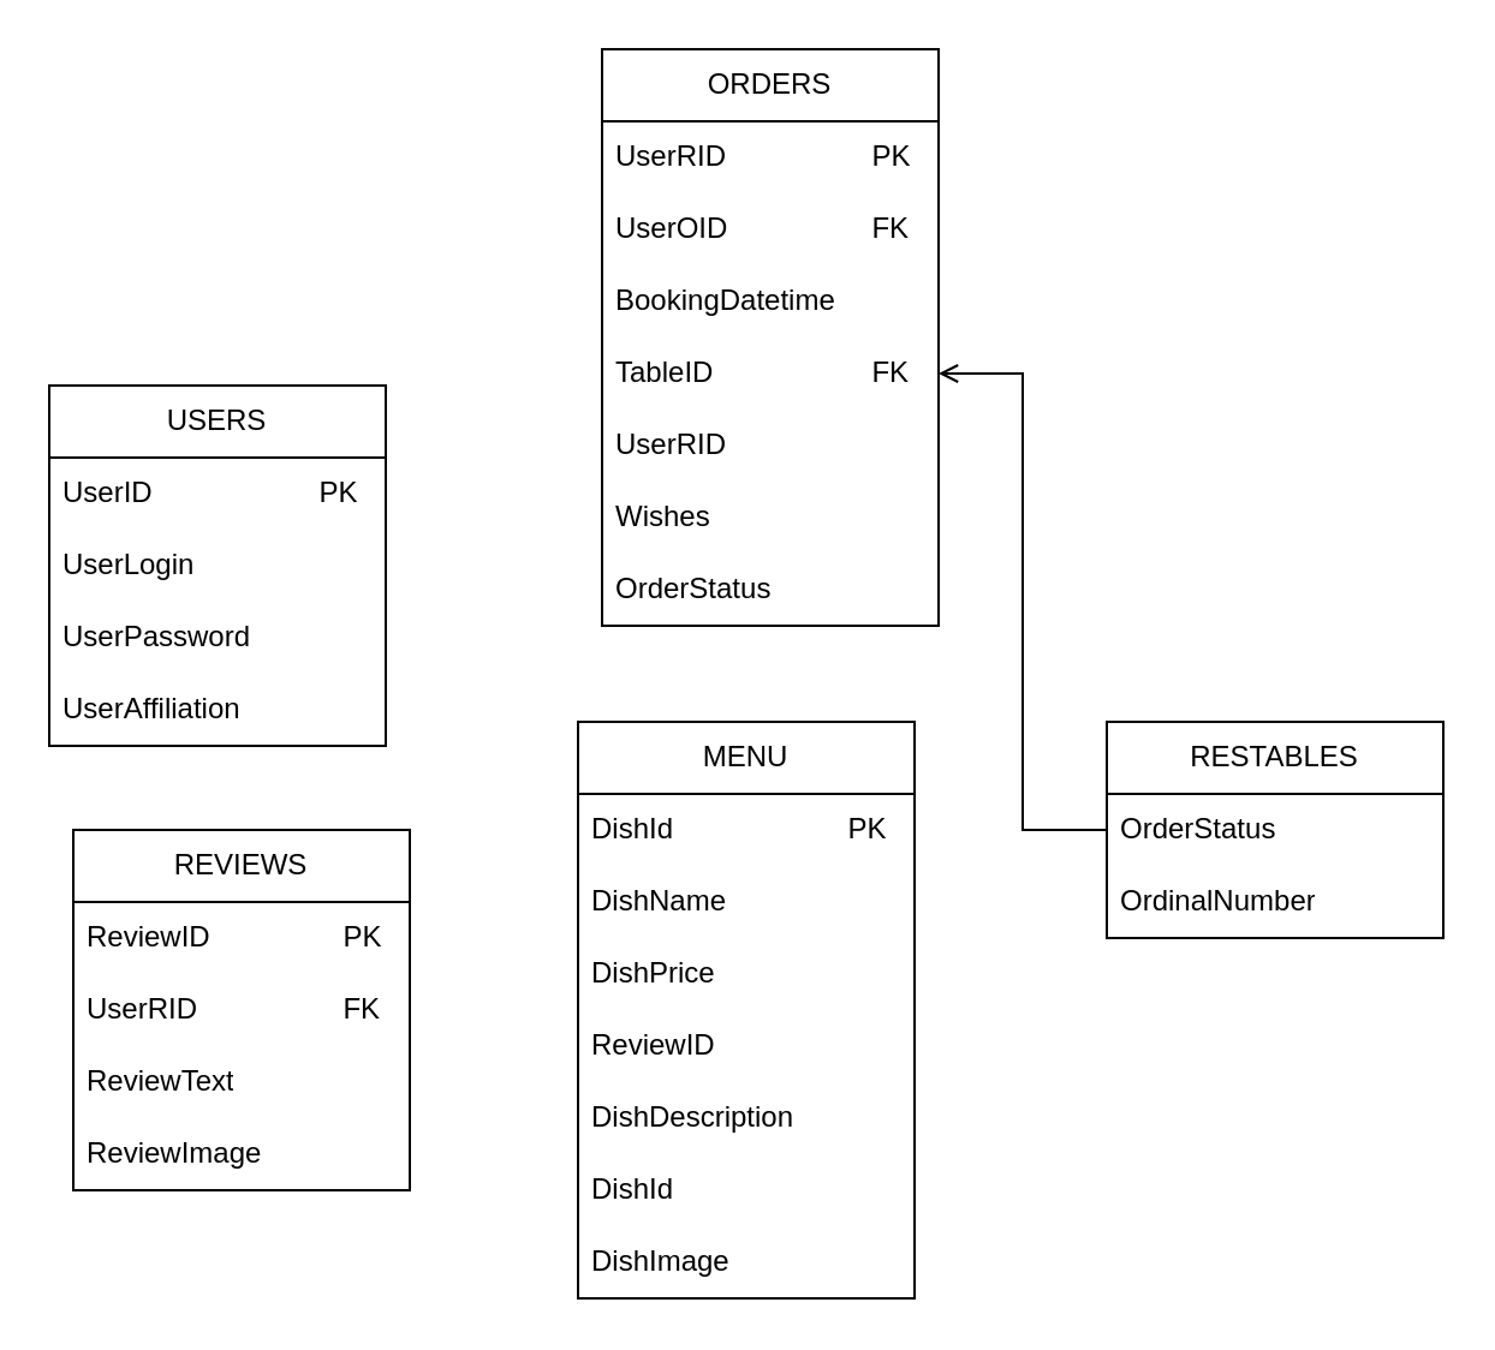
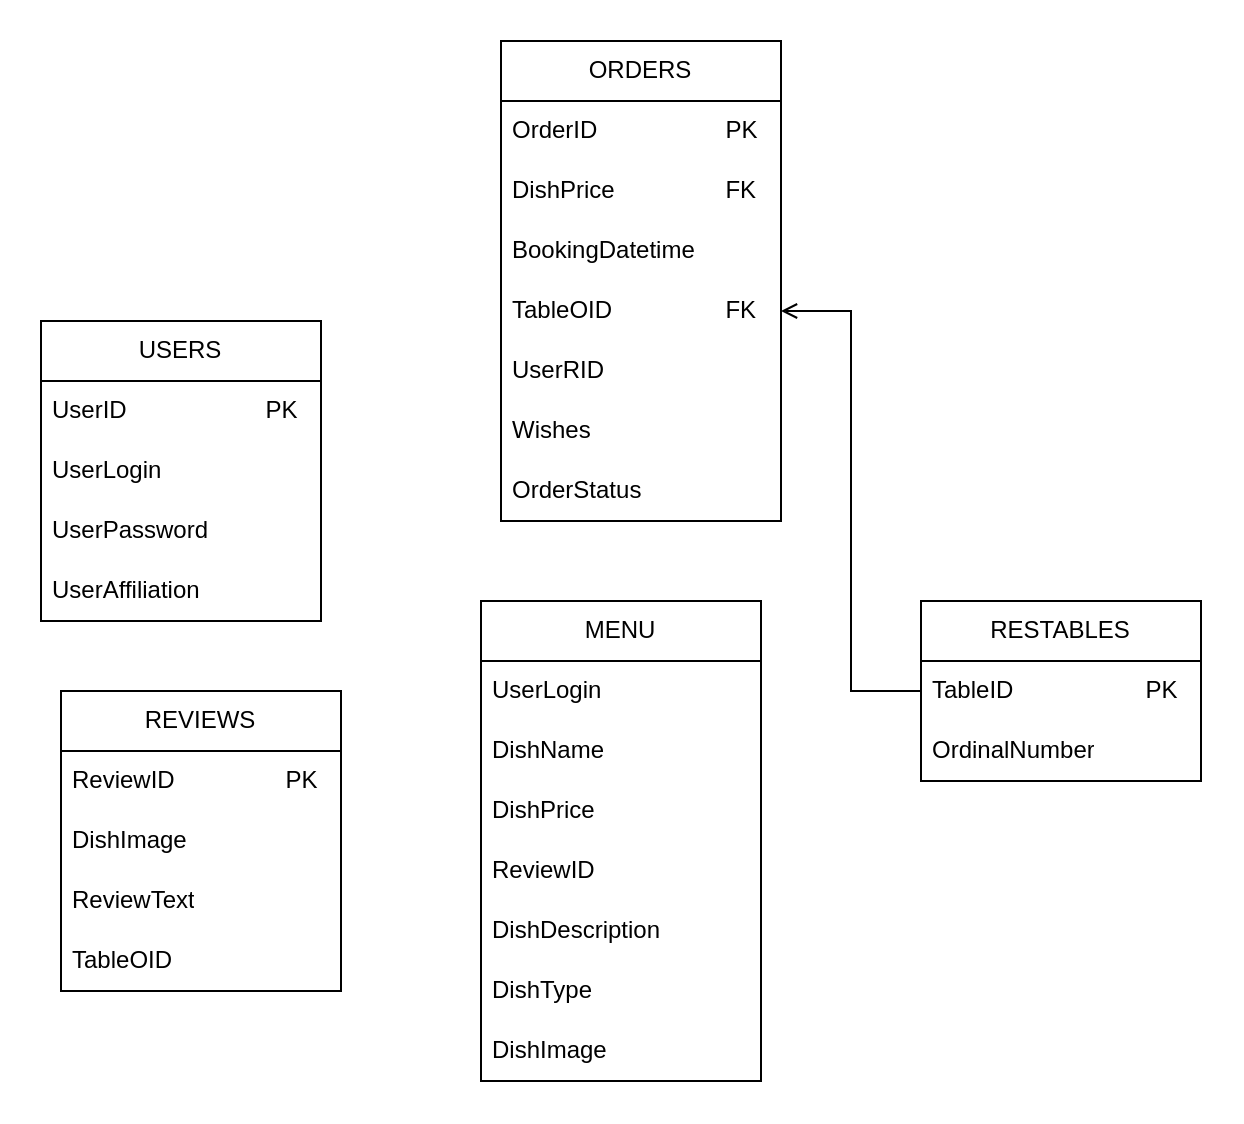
  <mxCell id="0" />
  <mxCell id="1" parent="0" />
  <mxCell id="2" value="USERS" style="swimlane;fontStyle=0;childLayout=stackLayout;horizontal=1;startSize=30;horizontalStack=0;resizeParent=1;resizeParentMax=0;resizeLast=0;collapsible=1;marginBottom=0;whiteSpace=wrap;html=1;" vertex="1" parent="1"><mxGeometry x="20" y="160" width="140" height="150" as="geometry" /></mxCell>
  <mxCell id="3" value="UserID&lt;span style=&quot;white-space: pre;&quot;&gt;&#09;&lt;/span&gt;&lt;span style=&quot;white-space: pre;&quot;&gt;&#09;&lt;/span&gt;&lt;span style=&quot;white-space: pre;&quot;&gt;&#09;&lt;/span&gt;PK" style="text;strokeColor=none;fillColor=none;align=left;verticalAlign=middle;spacingLeft=4;spacingRight=4;overflow=hidden;points=[[0,0.5],[1,0.5]];portConstraint=eastwest;rotatable=0;whiteSpace=wrap;html=1;" vertex="1" parent="2"><mxGeometry y="30" width="140" height="30" as="geometry" /></mxCell>
  <mxCell id="4" value="UserLogin" style="text;strokeColor=none;fillColor=none;align=left;verticalAlign=middle;spacingLeft=4;spacingRight=4;overflow=hidden;points=[[0,0.5],[1,0.5]];portConstraint=eastwest;rotatable=0;whiteSpace=wrap;html=1;" vertex="1" parent="2"><mxGeometry y="60" width="140" height="30" as="geometry" /></mxCell>
  <mxCell id="5" value="UserPassword" style="text;strokeColor=none;fillColor=none;align=left;verticalAlign=middle;spacingLeft=4;spacingRight=4;overflow=hidden;points=[[0,0.5],[1,0.5]];portConstraint=eastwest;rotatable=0;whiteSpace=wrap;html=1;" vertex="1" parent="2"><mxGeometry y="90" width="140" height="30" as="geometry" /></mxCell>
  <mxCell id="6" value="UserAffiliation" style="text;strokeColor=none;fillColor=none;align=left;verticalAlign=middle;spacingLeft=4;spacingRight=4;overflow=hidden;points=[[0,0.5],[1,0.5]];portConstraint=eastwest;rotatable=0;whiteSpace=wrap;html=1;" vertex="1" parent="2"><mxGeometry y="120" width="140" height="30" as="geometry" /></mxCell>
  <mxCell id="7" value="ORDERS" style="swimlane;fontStyle=0;childLayout=stackLayout;horizontal=1;startSize=30;horizontalStack=0;resizeParent=1;resizeParentMax=0;resizeLast=0;collapsible=1;marginBottom=0;whiteSpace=wrap;html=1;" vertex="1" parent="1"><mxGeometry x="250" y="20" width="140" height="240" as="geometry" /></mxCell>
- <mxCell id="8" value="UserRID&lt;span style=&quot;white-space: pre;&quot;&gt;&#09;&lt;/span&gt;&lt;span style=&quot;white-space: pre;&quot;&gt;&#09;&lt;span style=&quot;white-space: pre;&quot;&gt;&#09;&lt;/span&gt;&lt;/span&gt;PK" style="text;strokeColor=none;fillColor=none;align=left;verticalAlign=middle;spacingLeft=4;spacingRight=4;overflow=hidden;points=[[0,0.5],[1,0.5]];portConstraint=eastwest;rotatable=0;whiteSpace=wrap;html=1;" vertex="1" parent="7"><mxGeometry y="30" width="140" height="30" as="geometry" /></mxCell>
- <mxCell id="9" value="UserOID&lt;span style=&quot;white-space: pre;&quot;&gt;&#09;&lt;/span&gt;&lt;span style=&quot;white-space: pre;&quot;&gt;&#09;&lt;/span&gt;&lt;span style=&quot;white-space: pre;&quot;&gt;&#09;&lt;/span&gt;FK" style="text;strokeColor=none;fillColor=none;align=left;verticalAlign=middle;spacingLeft=4;spacingRight=4;overflow=hidden;points=[[0,0.5],[1,0.5]];portConstraint=eastwest;rotatable=0;whiteSpace=wrap;html=1;" vertex="1" parent="7"><mxGeometry y="60" width="140" height="30" as="geometry" /></mxCell>
+ <mxCell id="8" value="OrderID&lt;span style=&quot;white-space: pre;&quot;&gt;&#09;&lt;/span&gt;&lt;span style=&quot;white-space: pre;&quot;&gt;&#09;&lt;span style=&quot;white-space: pre;&quot;&gt;&#09;&lt;/span&gt;&lt;/span&gt;PK" style="text;strokeColor=none;fillColor=none;align=left;verticalAlign=middle;spacingLeft=4;spacingRight=4;overflow=hidden;points=[[0,0.5],[1,0.5]];portConstraint=eastwest;rotatable=0;whiteSpace=wrap;html=1;" vertex="1" parent="7"><mxGeometry y="30" width="140" height="30" as="geometry" /></mxCell>
+ <mxCell id="9" value="DishPrice&lt;span style=&quot;white-space: pre;&quot;&gt;&#09;&lt;/span&gt;&lt;span style=&quot;white-space: pre;&quot;&gt;&#09;&lt;/span&gt;&lt;span style=&quot;white-space: pre;&quot;&gt;&#09;&lt;/span&gt;FK" style="text;strokeColor=none;fillColor=none;align=left;verticalAlign=middle;spacingLeft=4;spacingRight=4;overflow=hidden;points=[[0,0.5],[1,0.5]];portConstraint=eastwest;rotatable=0;whiteSpace=wrap;html=1;" vertex="1" parent="7"><mxGeometry y="60" width="140" height="30" as="geometry" /></mxCell>
  <mxCell id="10" value="BookingDatetime" style="text;strokeColor=none;fillColor=none;align=left;verticalAlign=middle;spacingLeft=4;spacingRight=4;overflow=hidden;points=[[0,0.5],[1,0.5]];portConstraint=eastwest;rotatable=0;whiteSpace=wrap;html=1;" vertex="1" parent="7"><mxGeometry y="90" width="140" height="30" as="geometry" /></mxCell>
- <mxCell id="11" value="TableID&lt;span style=&quot;white-space: pre;&quot;&gt;&#09;&lt;/span&gt;&lt;span style=&quot;white-space: pre;&quot;&gt;&#09;&lt;/span&gt;&lt;span style=&quot;white-space: pre;&quot;&gt;&#09;&lt;/span&gt;FK" style="text;strokeColor=none;fillColor=none;align=left;verticalAlign=middle;spacingLeft=4;spacingRight=4;overflow=hidden;points=[[0,0.5],[1,0.5]];portConstraint=eastwest;rotatable=0;whiteSpace=wrap;html=1;" vertex="1" parent="7"><mxGeometry y="120" width="140" height="30" as="geometry" /></mxCell>
+ <mxCell id="11" value="TableOID&lt;span style=&quot;white-space: pre;&quot;&gt;&#09;&lt;/span&gt;&lt;span style=&quot;white-space: pre;&quot;&gt;&#09;&lt;/span&gt;&lt;span style=&quot;white-space: pre;&quot;&gt;&#09;&lt;/span&gt;FK" style="text;strokeColor=none;fillColor=none;align=left;verticalAlign=middle;spacingLeft=4;spacingRight=4;overflow=hidden;points=[[0,0.5],[1,0.5]];portConstraint=eastwest;rotatable=0;whiteSpace=wrap;html=1;" vertex="1" parent="7"><mxGeometry y="120" width="140" height="30" as="geometry" /></mxCell>
  <mxCell id="12" value="UserRID" style="text;strokeColor=none;fillColor=none;align=left;verticalAlign=middle;spacingLeft=4;spacingRight=4;overflow=hidden;points=[[0,0.5],[1,0.5]];portConstraint=eastwest;rotatable=0;whiteSpace=wrap;html=1;" vertex="1" parent="7"><mxGeometry y="150" width="140" height="30" as="geometry" /></mxCell>
  <mxCell id="13" value="Wishes" style="text;strokeColor=none;fillColor=none;align=left;verticalAlign=middle;spacingLeft=4;spacingRight=4;overflow=hidden;points=[[0,0.5],[1,0.5]];portConstraint=eastwest;rotatable=0;whiteSpace=wrap;html=1;" vertex="1" parent="7"><mxGeometry y="180" width="140" height="30" as="geometry" /></mxCell>
  <mxCell id="14" value="OrderStatus" style="text;strokeColor=none;fillColor=none;align=left;verticalAlign=middle;spacingLeft=4;spacingRight=4;overflow=hidden;points=[[0,0.5],[1,0.5]];portConstraint=eastwest;rotatable=0;whiteSpace=wrap;html=1;" vertex="1" parent="7"><mxGeometry y="210" width="140" height="30" as="geometry" /></mxCell>
  <mxCell id="15" value="REVIEWS" style="swimlane;fontStyle=0;childLayout=stackLayout;horizontal=1;startSize=30;horizontalStack=0;resizeParent=1;resizeParentMax=0;resizeLast=0;collapsible=1;marginBottom=0;whiteSpace=wrap;html=1;" vertex="1" parent="1"><mxGeometry x="30" y="345" width="140" height="150" as="geometry" /></mxCell>
  <mxCell id="16" value="ReviewID&lt;span style=&quot;white-space: pre;&quot;&gt;&#09;&lt;/span&gt;&lt;span style=&quot;white-space: pre;&quot;&gt;&#09;&lt;/span&gt;&lt;span style=&quot;white-space: pre;&quot;&gt;&#09;&lt;/span&gt;PK" style="text;strokeColor=none;fillColor=none;align=left;verticalAlign=middle;spacingLeft=4;spacingRight=4;overflow=hidden;points=[[0,0.5],[1,0.5]];portConstraint=eastwest;rotatable=0;whiteSpace=wrap;html=1;" vertex="1" parent="15"><mxGeometry y="30" width="140" height="30" as="geometry" /></mxCell>
- <mxCell id="17" value="UserRID&lt;span style=&quot;white-space: pre;&quot;&gt;&#09;&lt;/span&gt;&lt;span style=&quot;white-space: pre;&quot;&gt;&#09;&lt;/span&gt;&lt;span style=&quot;white-space: pre;&quot;&gt;&#09;&lt;/span&gt;FK" style="text;strokeColor=none;fillColor=none;align=left;verticalAlign=middle;spacingLeft=4;spacingRight=4;overflow=hidden;points=[[0,0.5],[1,0.5]];portConstraint=eastwest;rotatable=0;whiteSpace=wrap;html=1;" vertex="1" parent="15"><mxGeometry y="60" width="140" height="30" as="geometry" /></mxCell>
+ <mxCell id="17" value="DishImage&lt;span style=&quot;white-space: pre;&quot;&gt;&#09;&lt;/span&gt;&lt;span style=&quot;white-space: pre;&quot;&gt;&#09;&lt;/span&gt;&lt;span style=&quot;white-space: pre;&quot;&gt;&#09;&lt;/span&gt;FK" style="text;strokeColor=none;fillColor=none;align=left;verticalAlign=middle;spacingLeft=4;spacingRight=4;overflow=hidden;points=[[0,0.5],[1,0.5]];portConstraint=eastwest;rotatable=0;whiteSpace=wrap;html=1;" vertex="1" parent="15"><mxGeometry y="60" width="140" height="30" as="geometry" /></mxCell>
  <mxCell id="18" value="ReviewText" style="text;strokeColor=none;fillColor=none;align=left;verticalAlign=middle;spacingLeft=4;spacingRight=4;overflow=hidden;points=[[0,0.5],[1,0.5]];portConstraint=eastwest;rotatable=0;whiteSpace=wrap;html=1;" vertex="1" parent="15"><mxGeometry y="90" width="140" height="30" as="geometry" /></mxCell>
- <mxCell id="19" value="ReviewImage" style="text;strokeColor=none;fillColor=none;align=left;verticalAlign=middle;spacingLeft=4;spacingRight=4;overflow=hidden;points=[[0,0.5],[1,0.5]];portConstraint=eastwest;rotatable=0;whiteSpace=wrap;html=1;" vertex="1" parent="15"><mxGeometry y="120" width="140" height="30" as="geometry" /></mxCell>
+ <mxCell id="19" value="TableOID" style="text;strokeColor=none;fillColor=none;align=left;verticalAlign=middle;spacingLeft=4;spacingRight=4;overflow=hidden;points=[[0,0.5],[1,0.5]];portConstraint=eastwest;rotatable=0;whiteSpace=wrap;html=1;" vertex="1" parent="15"><mxGeometry y="120" width="140" height="30" as="geometry" /></mxCell>
  <mxCell id="20" value="RESTABLES" style="swimlane;fontStyle=0;childLayout=stackLayout;horizontal=1;startSize=30;horizontalStack=0;resizeParent=1;resizeParentMax=0;resizeLast=0;collapsible=1;marginBottom=0;whiteSpace=wrap;html=1;" vertex="1" parent="1"><mxGeometry x="460" y="300" width="140" height="90" as="geometry" /></mxCell>
- <mxCell id="21" value="OrderStatus&lt;span style=&quot;white-space: pre;&quot;&gt;&#09;&lt;/span&gt;&lt;span style=&quot;white-space: pre;&quot;&gt;&#09;&lt;/span&gt;&lt;span style=&quot;white-space: pre;&quot;&gt;&#09;&lt;/span&gt;PK" style="text;strokeColor=none;fillColor=none;align=left;verticalAlign=middle;spacingLeft=4;spacingRight=4;overflow=hidden;points=[[0,0.5],[1,0.5]];portConstraint=eastwest;rotatable=0;whiteSpace=wrap;html=1;" vertex="1" parent="20"><mxGeometry y="30" width="140" height="30" as="geometry" /></mxCell>
+ <mxCell id="21" value="TableID&lt;span style=&quot;white-space: pre;&quot;&gt;&#09;&lt;/span&gt;&lt;span style=&quot;white-space: pre;&quot;&gt;&#09;&lt;/span&gt;&lt;span style=&quot;white-space: pre;&quot;&gt;&#09;&lt;/span&gt;PK" style="text;strokeColor=none;fillColor=none;align=left;verticalAlign=middle;spacingLeft=4;spacingRight=4;overflow=hidden;points=[[0,0.5],[1,0.5]];portConstraint=eastwest;rotatable=0;whiteSpace=wrap;html=1;" vertex="1" parent="20"><mxGeometry y="30" width="140" height="30" as="geometry" /></mxCell>
  <mxCell id="22" value="OrdinalNumber" style="text;strokeColor=none;fillColor=none;align=left;verticalAlign=middle;spacingLeft=4;spacingRight=4;overflow=hidden;points=[[0,0.5],[1,0.5]];portConstraint=eastwest;rotatable=0;whiteSpace=wrap;html=1;" vertex="1" parent="20"><mxGeometry y="60" width="140" height="30" as="geometry" /></mxCell>
  <mxCell id="23" value="MENU" style="swimlane;fontStyle=0;childLayout=stackLayout;horizontal=1;startSize=30;horizontalStack=0;resizeParent=1;resizeParentMax=0;resizeLast=0;collapsible=1;marginBottom=0;whiteSpace=wrap;html=1;" vertex="1" parent="1"><mxGeometry y="300" width="140" height="240" as="geometry" x="240" /></mxCell>
- <mxCell id="24" value="DishId&lt;span style=&quot;white-space: pre;&quot;&gt;&#09;&lt;/span&gt;&lt;span style=&quot;white-space: pre;&quot;&gt;&#09;&lt;/span&gt;&lt;span style=&quot;white-space: pre;&quot;&gt;&#09;&lt;/span&gt;PK" style="text;strokeColor=none;fillColor=none;align=left;verticalAlign=middle;spacingLeft=4;spacingRight=4;overflow=hidden;points=[[0,0.5],[1,0.5]];portConstraint=eastwest;rotatable=0;whiteSpace=wrap;html=1;" vertex="1" parent="23"><mxGeometry y="30" width="140" height="30" as="geometry" /></mxCell>
+ <mxCell id="24" value="UserLogin&lt;span style=&quot;white-space: pre;&quot;&gt;&#09;&lt;/span&gt;&lt;span style=&quot;white-space: pre;&quot;&gt;&#09;&lt;/span&gt;&lt;span style=&quot;white-space: pre;&quot;&gt;&#09;&lt;/span&gt;PK" style="text;strokeColor=none;fillColor=none;align=left;verticalAlign=middle;spacingLeft=4;spacingRight=4;overflow=hidden;points=[[0,0.5],[1,0.5]];portConstraint=eastwest;rotatable=0;whiteSpace=wrap;html=1;" vertex="1" parent="23"><mxGeometry y="30" width="140" height="30" as="geometry" /></mxCell>
  <mxCell id="25" value="DishName" style="text;strokeColor=none;fillColor=none;align=left;verticalAlign=middle;spacingLeft=4;spacingRight=4;overflow=hidden;points=[[0,0.5],[1,0.5]];portConstraint=eastwest;rotatable=0;whiteSpace=wrap;html=1;" vertex="1" parent="23"><mxGeometry y="60" width="140" height="30" as="geometry" /></mxCell>
  <mxCell id="26" value="DishPrice" style="text;strokeColor=none;fillColor=none;align=left;verticalAlign=middle;spacingLeft=4;spacingRight=4;overflow=hidden;points=[[0,0.5],[1,0.5]];portConstraint=eastwest;rotatable=0;whiteSpace=wrap;html=1;" vertex="1" parent="23"><mxGeometry y="90" width="140" height="30" as="geometry" /></mxCell>
  <mxCell id="27" value="ReviewID" style="text;strokeColor=none;fillColor=none;align=left;verticalAlign=middle;spacingLeft=4;spacingRight=4;overflow=hidden;points=[[0,0.5],[1,0.5]];portConstraint=eastwest;rotatable=0;whiteSpace=wrap;html=1;" vertex="1" parent="23"><mxGeometry y="120" width="140" height="30" as="geometry" /></mxCell>
  <mxCell id="28" value="DishDescription" style="text;strokeColor=none;fillColor=none;align=left;verticalAlign=middle;spacingLeft=4;spacingRight=4;overflow=hidden;points=[[0,0.5],[1,0.5]];portConstraint=eastwest;rotatable=0;whiteSpace=wrap;html=1;" vertex="1" parent="23"><mxGeometry y="150" width="140" height="30" as="geometry" /></mxCell>
- <mxCell id="29" value="DishId" style="text;strokeColor=none;fillColor=none;align=left;verticalAlign=middle;spacingLeft=4;spacingRight=4;overflow=hidden;points=[[0,0.5],[1,0.5]];portConstraint=eastwest;rotatable=0;whiteSpace=wrap;html=1;" vertex="1" parent="23"><mxGeometry y="180" width="140" height="30" as="geometry" /></mxCell>
+ <mxCell id="29" value="DishType" style="text;strokeColor=none;fillColor=none;align=left;verticalAlign=middle;spacingLeft=4;spacingRight=4;overflow=hidden;points=[[0,0.5],[1,0.5]];portConstraint=eastwest;rotatable=0;whiteSpace=wrap;html=1;" vertex="1" parent="23"><mxGeometry y="180" width="140" height="30" as="geometry" /></mxCell>
  <mxCell id="30" value="DishImage" style="text;strokeColor=none;fillColor=none;align=left;verticalAlign=middle;spacingLeft=4;spacingRight=4;overflow=hidden;points=[[0,0.5],[1,0.5]];portConstraint=eastwest;rotatable=0;whiteSpace=wrap;html=1;" vertex="1" parent="23"><mxGeometry y="210" width="140" height="30" as="geometry" /></mxCell>
  <mxCell id="31" style="edgeStyle=orthogonalEdgeStyle;rounded=0;orthogonalLoop=1;jettySize=auto;html=1;entryX=1;entryY=0.5;entryDx=0;entryDy=0;endArrow=open;" edge="1" parent="1" source="21" target="11"><mxGeometry relative="1" as="geometry" /></mxCell>
